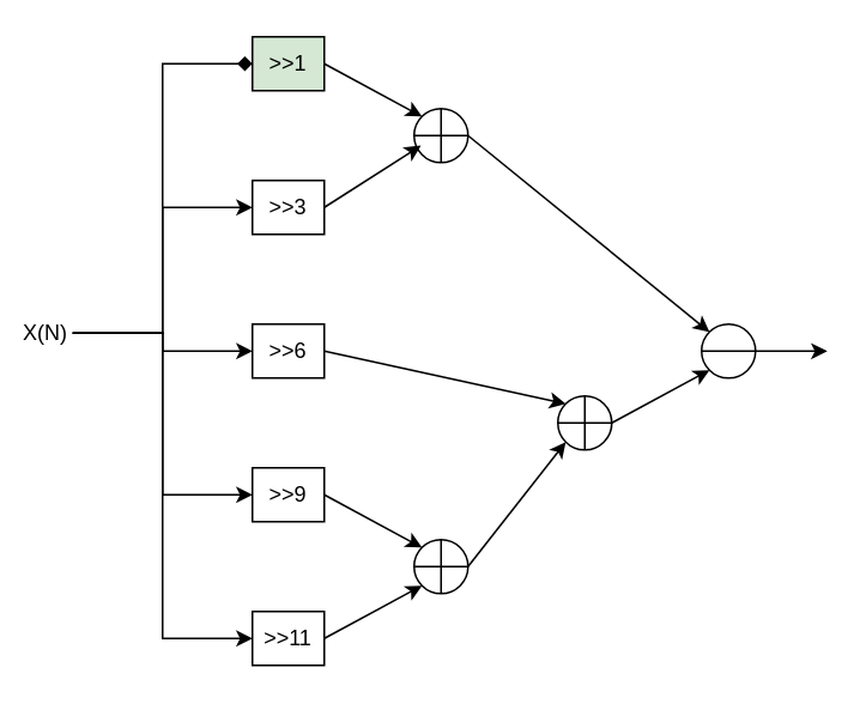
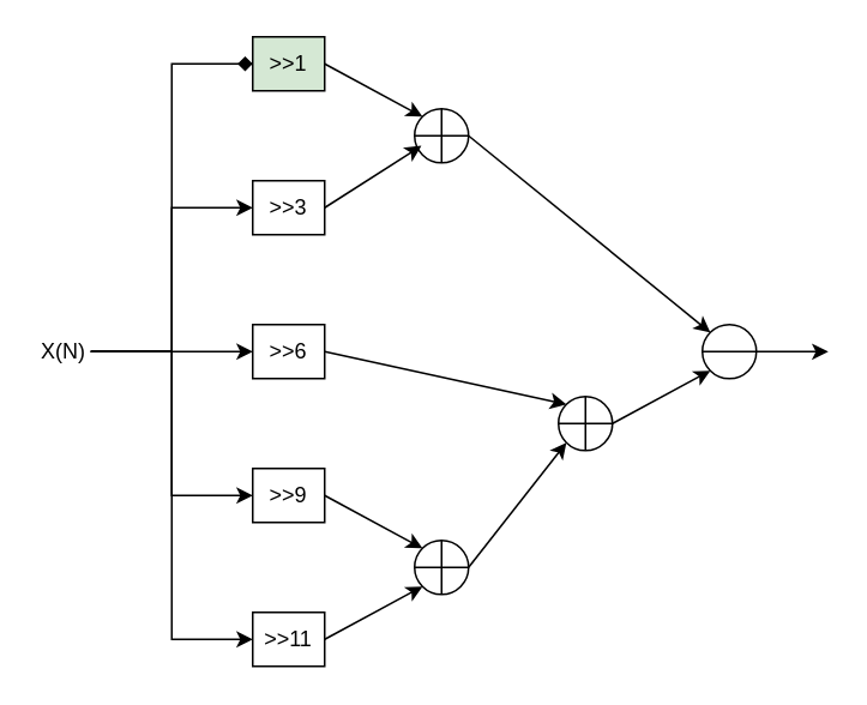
  <mxCell id="0" />
  <mxCell id="1" parent="0" />
  <mxCell id="2" style="edgeStyle=orthogonalEdgeStyle;rounded=0;orthogonalLoop=1;jettySize=auto;html=1;exitX=1;exitY=0.5;exitDx=0;exitDy=0;entryX=0;entryY=0.5;entryDx=0;entryDy=0;endArrow=diamond;" edge="1" parent="1" source="7" target="9"><mxGeometry relative="1" as="geometry" /></mxCell>
  <mxCell id="3" style="edgeStyle=orthogonalEdgeStyle;rounded=0;orthogonalLoop=1;jettySize=auto;html=1;exitX=1;exitY=0.5;exitDx=0;exitDy=0;entryX=0;entryY=0.5;entryDx=0;entryDy=0;" edge="1" parent="1" source="7" target="16"><mxGeometry relative="1" as="geometry" /></mxCell>
  <mxCell id="4" style="edgeStyle=orthogonalEdgeStyle;rounded=0;orthogonalLoop=1;jettySize=auto;html=1;exitX=1;exitY=0.5;exitDx=0;exitDy=0;entryX=0;entryY=0.5;entryDx=0;entryDy=0;" edge="1" parent="1" source="7" target="12"><mxGeometry relative="1" as="geometry" /></mxCell>
  <mxCell id="5" style="edgeStyle=orthogonalEdgeStyle;rounded=0;orthogonalLoop=1;jettySize=auto;html=1;exitX=1;exitY=0.5;exitDx=0;exitDy=0;entryX=0;entryY=0.5;entryDx=0;entryDy=0;" edge="1" parent="1" source="7" target="10"><mxGeometry relative="1" as="geometry" /></mxCell>
  <mxCell id="6" style="edgeStyle=orthogonalEdgeStyle;rounded=0;orthogonalLoop=1;jettySize=auto;html=1;entryX=0;entryY=0.5;entryDx=0;entryDy=0;" edge="1" parent="1" source="7" target="14"><mxGeometry relative="1" as="geometry" /></mxCell>
- <mxCell id="7" value="X(N)" style="text;html=1;align=center;verticalAlign=middle;whiteSpace=wrap;rounded=0;" vertex="1" parent="1"><mxGeometry x="10" y="170" width="30" height="30" as="geometry" /></mxCell>
+ <mxCell id="7" value="X(N)" style="text;html=1;align=center;verticalAlign=middle;whiteSpace=wrap;rounded=0;" vertex="1" parent="1"><mxGeometry x="20" y="180" width="30" height="30" as="geometry" /></mxCell>
  <mxCell id="8" style="rounded=0;orthogonalLoop=1;jettySize=auto;html=1;exitX=1;exitY=0.5;exitDx=0;exitDy=0;entryX=0;entryY=0;entryDx=0;entryDy=0;" edge="1" parent="1" source="9" target="18"><mxGeometry relative="1" as="geometry" /></mxCell>
  <mxCell id="9" value="&amp;gt;&amp;gt;1" style="rounded=0;whiteSpace=wrap;html=1;fillColor=#d5e8d4;" vertex="1" parent="1"><mxGeometry x="140" y="20" width="40" height="30" as="geometry" /></mxCell>
  <mxCell id="10" value="&amp;gt;&amp;gt;3&lt;span style=&quot;color: rgba(0, 0, 0, 0); font-family: monospace; font-size: 0px; text-align: start; text-wrap-mode: nowrap;&quot;&gt;%3CmxGraphModel%3E%3Croot%3E%3CmxCell%20id%3D%220%22%2F%3E%3CmxCell%20id%3D%221%22%20parent%3D%220%22%2F%3E%3CmxCell%20id%3D%222%22%20value%3D%22%26amp%3Bgt%3B%26amp%3Bgt%3B1%22%20style%3D%22rounded%3D0%3BwhiteSpace%3Dwrap%3Bhtml%3D1%3B%22%20vertex%3D%221%22%20parent%3D%221%22%3E%3CmxGeometry%20x%3D%22354%22%20y%3D%22280%22%20width%3D%2246%22%20height%3D%2230%22%20as%3D%22geometry%22%2F%3E%3C%2FmxCell%3E%3C%2Froot%3E%3C%2FmxGraphModel%3E&lt;/span&gt;" style="rounded=0;whiteSpace=wrap;html=1;" vertex="1" parent="1"><mxGeometry x="140" y="100" width="40" height="30" as="geometry" /></mxCell>
  <mxCell id="11" style="rounded=0;orthogonalLoop=1;jettySize=auto;html=1;exitX=1;exitY=0.5;exitDx=0;exitDy=0;entryX=0;entryY=0;entryDx=0;entryDy=0;" edge="1" parent="1" source="12" target="24"><mxGeometry relative="1" as="geometry" /></mxCell>
  <mxCell id="12" value="&amp;gt;&amp;gt;6&lt;span style=&quot;color: rgba(0, 0, 0, 0); font-family: monospace; font-size: 0px; text-align: start; text-wrap-mode: nowrap;&quot;&gt;%3CmxGraphModel%3E%3Croot%3E%3CmxCell%20id%3D%220%22%2F%3E%3CmxCell%20id%3D%221%22%20parent%3D%220%22%2F%3E%3CmxCell%20id%3D%222%22%20value%3D%22%26amp%3Bgt%3B%26amp%3Bgt%3B1%22%20style%3D%22rounded%3D0%3BwhiteSpace%3Dwrap%3Bhtml%3D1%3B%22%20vertex%3D%221%22%20parent%3D%221%22%3E%3CmxGeometry%20x%3D%22354%22%20y%3D%22280%22%20width%3D%2246%22%20height%3D%2230%22%20as%3D%22geometry%22%2F%3E%3C%2FmxCell%3E%3C%2Froot%3E%3C%2FmxGraphModel%3E&lt;/span&gt;" style="rounded=0;whiteSpace=wrap;html=1;" vertex="1" parent="1"><mxGeometry x="140" y="180" width="40" height="30" as="geometry" /></mxCell>
  <mxCell id="13" style="rounded=0;orthogonalLoop=1;jettySize=auto;html=1;exitX=1;exitY=0.5;exitDx=0;exitDy=0;entryX=0;entryY=0;entryDx=0;entryDy=0;" edge="1" parent="1" source="14" target="22"><mxGeometry relative="1" as="geometry" /></mxCell>
  <mxCell id="14" value="&amp;gt;&amp;gt;9&lt;span style=&quot;color: rgba(0, 0, 0, 0); font-family: monospace; font-size: 0px; text-align: start; text-wrap-mode: nowrap;&quot;&gt;%3CmxGraphModel%3E%3Croot%3E%3CmxCell%20id%3D%220%22%2F%3E%3CmxCell%20id%3D%221%22%20parent%3D%220%22%2F%3E%3CmxCell%20id%3D%222%22%20value%3D%22%26amp%3Bgt%3B%26amp%3Bgt%3B1%22%20style%3D%22rounded%3D0%3BwhiteSpace%3Dwrap%3Bhtml%3D1%3B%22%20vertex%3D%221%22%20parent%3D%221%22%3E%3CmxGeometry%20x%3D%22354%22%20y%3D%22280%22%20width%3D%2246%22%20height%3D%2230%22%20as%3D%22geometry%22%2F%3E%3C%2FmxCell%3E%3C%2Froot%3E%3C%2FmxGraphModel%3E&lt;/span&gt;" style="rounded=0;whiteSpace=wrap;html=1;" vertex="1" parent="1"><mxGeometry x="140" y="260" width="40" height="30" as="geometry" /></mxCell>
  <mxCell id="15" style="rounded=0;orthogonalLoop=1;jettySize=auto;html=1;exitX=1;exitY=0.5;exitDx=0;exitDy=0;entryX=0;entryY=1;entryDx=0;entryDy=0;" edge="1" parent="1" source="16" target="22"><mxGeometry relative="1" as="geometry" /></mxCell>
  <mxCell id="16" value="&amp;gt;&amp;gt;11&lt;span style=&quot;color: rgba(0, 0, 0, 0); font-family: monospace; font-size: 0px; text-align: start; text-wrap-mode: nowrap;&quot;&gt;%3CmxGraphModel%3E%3Croot%3E%3CmxCell%20id%3D%220%22%2F%3E%3CmxCell%20id%3D%221%22%20parent%3D%220%22%2F%3E%3CmxCell%20id%3D%222%22%20value%3D%22%26amp%3Bgt%3B%26amp%3Bgt%3B1%22%20style%3D%22rounded%3D0%3BwhiteSpace%3Dwrap%3Bhtml%3D1%3B%22%20vertex%3D%221%22%20parent%3D%221%22%3E%3CmxGeometry%20x%3D%22354%22%20y%3D%22280%22%20width%3D%2246%22%20height%3D%2230%22%20as%3D%22geometry%22%2F%3E%3C%2FmxCell%3E%3C%2Froot%3E%3C%2FmxGraphModel%3E&lt;/span&gt;" style="rounded=0;whiteSpace=wrap;html=1;" vertex="1" parent="1"><mxGeometry x="140" y="340" width="40" height="30" as="geometry" /></mxCell>
  <mxCell id="17" style="rounded=0;orthogonalLoop=1;jettySize=auto;html=1;exitX=1;exitY=0.5;exitDx=0;exitDy=0;entryX=0;entryY=0;entryDx=0;entryDy=0;" edge="1" parent="1" source="18" target="20"><mxGeometry relative="1" as="geometry" /></mxCell>
  <mxCell id="18" value="" style="shape=orEllipse;perimeter=ellipsePerimeter;whiteSpace=wrap;html=1;backgroundOutline=1;" vertex="1" parent="1"><mxGeometry x="230" y="60" width="30" height="30" as="geometry" /></mxCell>
  <mxCell id="19" style="edgeStyle=orthogonalEdgeStyle;rounded=0;orthogonalLoop=1;jettySize=auto;html=1;exitX=1;exitY=0.5;exitDx=0;exitDy=0;" edge="1" parent="1" source="20"><mxGeometry relative="1" as="geometry"><mxPoint x="460" y="195.069" as="targetPoint" /></mxGeometry></mxCell>
  <mxCell id="20" value="" style="shape=lineEllipse;perimeter=ellipsePerimeter;whiteSpace=wrap;html=1;backgroundOutline=1;" vertex="1" parent="1"><mxGeometry x="390" y="180" width="30" height="30" as="geometry" /></mxCell>
  <mxCell id="21" style="rounded=0;orthogonalLoop=1;jettySize=auto;html=1;exitX=1;exitY=0.5;exitDx=0;exitDy=0;entryX=0;entryY=1;entryDx=0;entryDy=0;" edge="1" parent="1" source="22" target="24"><mxGeometry relative="1" as="geometry" /></mxCell>
  <mxCell id="22" value="" style="shape=orEllipse;perimeter=ellipsePerimeter;whiteSpace=wrap;html=1;backgroundOutline=1;" vertex="1" parent="1"><mxGeometry x="230" y="300" width="30" height="30" as="geometry" /></mxCell>
  <mxCell id="23" style="rounded=0;orthogonalLoop=1;jettySize=auto;html=1;exitX=1;exitY=0.5;exitDx=0;exitDy=0;entryX=0;entryY=1;entryDx=0;entryDy=0;" edge="1" parent="1" source="24" target="20"><mxGeometry relative="1" as="geometry" /></mxCell>
  <mxCell id="24" value="" style="shape=orEllipse;perimeter=ellipsePerimeter;whiteSpace=wrap;html=1;backgroundOutline=1;" vertex="1" parent="1"><mxGeometry x="310" y="220" width="30" height="30" as="geometry" /></mxCell>
  <mxCell id="25" style="rounded=0;orthogonalLoop=1;jettySize=auto;html=1;exitX=1;exitY=0.5;exitDx=0;exitDy=0;entryX=0.125;entryY=0.686;entryDx=0;entryDy=0;entryPerimeter=0;" edge="1" parent="1" source="10" target="18"><mxGeometry relative="1" as="geometry" /></mxCell>
